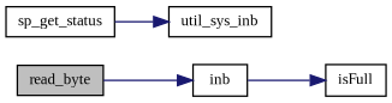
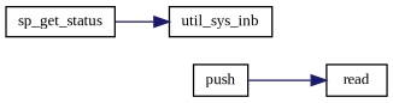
  digraph {
    fontname="Liberation Serif"
    rankdir=LR
    node [color=black fillcolor=white fontname="Liberation Serif" fontsize=10 shape=record style=filled]
    edge [color=midnightblue fontname="Liberation Serif" fontsize=10 labelfontname=Helvetica labelfontsize=10 style=solid]
-   n1 [fillcolor=grey75 fontcolor=black height=0.2 label=read_byte width=0.4]
-   n2 [height=0.2 label=inb width=0.4]
-   n3 [height=0.2 label=isFull width=0.4]
+   n2 [height=0.2 label=push width=0.4]
+   n3 [height=0.2 label=read width=0.4]
    n4 [height=0.2 label=sp_get_status width=0.4]
    n5 [height=0.2 label=util_sys_inb width=0.4]
-   n1 -> n2
    n2 -> n3
    n4 -> n5
  }
